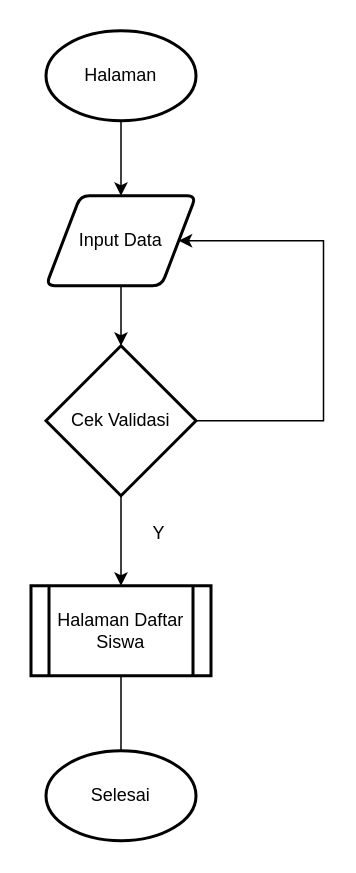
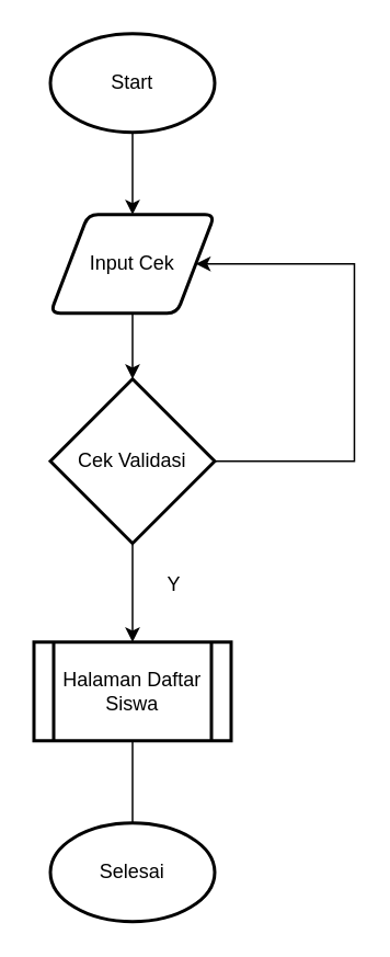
  <mxCell id="0" />
  <mxCell id="1" parent="0" />
  <mxCell id="2" style="edgeStyle=orthogonalEdgeStyle;rounded=0;orthogonalLoop=1;jettySize=auto;html=1;entryX=0.5;entryY=0;entryDx=0;entryDy=0;" edge="1" parent="1" source="3" target="4"><mxGeometry relative="1" as="geometry" /></mxCell>
- <mxCell id="3" value="Halaman" style="strokeWidth=2;html=1;shape=mxgraph.flowchart.start_1;whiteSpace=wrap;" vertex="1" parent="1"><mxGeometry x="30" y="20" width="100" height="60" as="geometry" /></mxCell>
- <mxCell id="4" value="Input Data" style="shape=parallelogram;html=1;strokeWidth=2;perimeter=parallelogramPerimeter;whiteSpace=wrap;rounded=1;arcSize=12;size=0.23;" vertex="1" parent="1"><mxGeometry x="30" y="130" width="100" height="60" as="geometry" /></mxCell>
+ <mxCell id="3" value="Start" style="strokeWidth=2;html=1;shape=mxgraph.flowchart.start_1;whiteSpace=wrap;" vertex="1" parent="1"><mxGeometry x="30" y="20" width="100" height="60" as="geometry" /></mxCell>
+ <mxCell id="4" value="Input Cek" style="shape=parallelogram;html=1;strokeWidth=2;perimeter=parallelogramPerimeter;whiteSpace=wrap;rounded=1;arcSize=12;size=0.23;" vertex="1" parent="1"><mxGeometry x="30" y="130" width="100" height="60" as="geometry" /></mxCell>
  <mxCell id="5" style="edgeStyle=orthogonalEdgeStyle;rounded=0;orthogonalLoop=1;jettySize=auto;html=1;" edge="1" parent="1" source="7" target="4"><mxGeometry relative="1" as="geometry"><Array as="points"><mxPoint x="215" y="280" /><mxPoint x="215" y="160" /></Array></mxGeometry></mxCell>
  <mxCell id="6" value="" style="edgeStyle=orthogonalEdgeStyle;rounded=0;orthogonalLoop=1;jettySize=auto;html=1;" edge="1" parent="1" source="7" target="9"><mxGeometry relative="1" as="geometry" /></mxCell>
  <mxCell id="7" value="Cek Validasi" style="strokeWidth=2;html=1;shape=mxgraph.flowchart.decision;whiteSpace=wrap;" vertex="1" parent="1"><mxGeometry x="30" y="230" width="100" height="100" as="geometry" /></mxCell>
  <mxCell id="8" style="edgeStyle=orthogonalEdgeStyle;rounded=0;orthogonalLoop=1;jettySize=auto;html=1;entryX=0.5;entryY=0;entryDx=0;entryDy=0;entryPerimeter=0;" edge="1" parent="1" source="4" target="7"><mxGeometry relative="1" as="geometry" /></mxCell>
  <mxCell id="9" value="Halaman Daftar&lt;div&gt;Siswa&lt;/div&gt;" style="shape=process;whiteSpace=wrap;html=1;backgroundOutline=1;strokeWidth=2;" vertex="1" parent="1"><mxGeometry x="20" y="390" width="120" height="60" as="geometry" /></mxCell>
  <mxCell id="10" value="Y" style="text;html=1;align=center;verticalAlign=middle;resizable=0;points=[];autosize=1;strokeColor=none;fillColor=none;" vertex="1" parent="1"><mxGeometry x="90" y="340" width="30" height="30" as="geometry" /></mxCell>
  <mxCell id="11" value="Selesai" style="strokeWidth=2;html=1;shape=mxgraph.flowchart.start_1;whiteSpace=wrap;" vertex="1" parent="1"><mxGeometry x="30" y="500" width="100" height="60" as="geometry" /></mxCell>
  <mxCell id="12" style="edgeStyle=orthogonalEdgeStyle;rounded=0;orthogonalLoop=1;jettySize=auto;html=1;entryX=0.5;entryY=0;entryDx=0;entryDy=0;entryPerimeter=0;endArrow=none;" edge="1" parent="1" source="9" target="11"><mxGeometry relative="1" as="geometry" /></mxCell>
